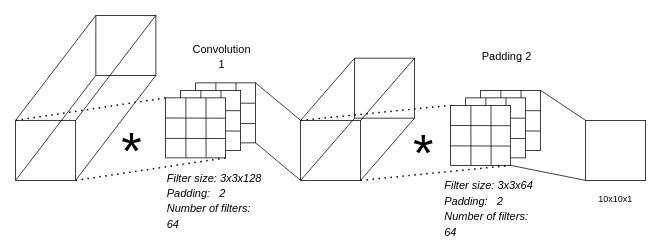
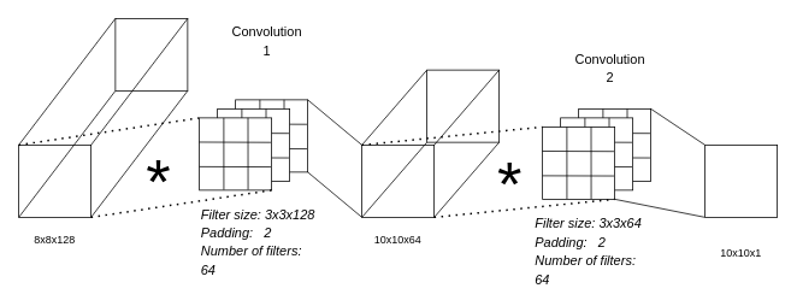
  <mxCell id="0" />
  <mxCell id="1" parent="0" />
  <mxCell id="2" value="" style="whiteSpace=wrap;html=1;aspect=fixed;" vertex="1" parent="1"><mxGeometry x="20" y="160" width="80" height="80" as="geometry" /></mxCell>
  <mxCell id="3" value="" style="whiteSpace=wrap;html=1;aspect=fixed;" vertex="1" parent="1"><mxGeometry x="127" y="20" width="80" height="80" as="geometry" /></mxCell>
  <mxCell id="4" value="" style="endArrow=none;html=1;rounded=0;entryX=1;entryY=0;entryDx=0;entryDy=0;exitX=1;exitY=0;exitDx=0;exitDy=0;" edge="1" parent="1" source="2" target="3"><mxGeometry width="50" height="50" relative="1" as="geometry"><mxPoint x="210" y="260" as="sourcePoint" /><mxPoint x="260" y="210" as="targetPoint" /></mxGeometry></mxCell>
  <mxCell id="5" value="" style="endArrow=none;html=1;rounded=0;entryX=1;entryY=1;entryDx=0;entryDy=0;exitX=1;exitY=1;exitDx=0;exitDy=0;" edge="1" parent="1" source="2" target="3"><mxGeometry width="50" height="50" relative="1" as="geometry"><mxPoint x="110" y="170" as="sourcePoint" /><mxPoint x="200" y="20" as="targetPoint" /></mxGeometry></mxCell>
  <mxCell id="6" value="" style="endArrow=none;html=1;rounded=0;entryX=0;entryY=0;entryDx=0;entryDy=0;exitX=0;exitY=0;exitDx=0;exitDy=0;" edge="1" parent="1" source="2" target="3"><mxGeometry width="50" height="50" relative="1" as="geometry"><mxPoint x="110" y="250" as="sourcePoint" /><mxPoint x="200" y="100" as="targetPoint" /></mxGeometry></mxCell>
  <mxCell id="7" value="" style="endArrow=none;html=1;rounded=0;entryX=0;entryY=1;entryDx=0;entryDy=0;exitX=0;exitY=1;exitDx=0;exitDy=0;" edge="1" parent="1" source="2" target="3"><mxGeometry width="50" height="50" relative="1" as="geometry"><mxPoint x="110" y="170" as="sourcePoint" /><mxPoint x="200" y="20" as="targetPoint" /></mxGeometry></mxCell>
+ <mxCell id="8" value="8x8x128" style="text;html=1;strokeColor=none;fillColor=none;align=center;verticalAlign=middle;whiteSpace=wrap;rounded=0;" vertex="1" parent="1"><mxGeometry x="30" y="250" width="60" height="30" as="geometry" /></mxCell>
  <mxCell id="9" value="" style="whiteSpace=wrap;html=1;aspect=fixed;" vertex="1" parent="1"><mxGeometry x="400" y="160" width="80" height="80" as="geometry" /></mxCell>
  <mxCell id="10" value="" style="whiteSpace=wrap;html=1;aspect=fixed;" vertex="1" parent="1"><mxGeometry x="472" y="77" width="80" height="80" as="geometry" /></mxCell>
  <mxCell id="11" value="" style="endArrow=none;html=1;rounded=0;entryX=1;entryY=0;entryDx=0;entryDy=0;exitX=1;exitY=0;exitDx=0;exitDy=0;" edge="1" parent="1" source="9" target="10"><mxGeometry width="50" height="50" relative="1" as="geometry"><mxPoint x="590" y="260" as="sourcePoint" /><mxPoint x="640" y="210" as="targetPoint" /></mxGeometry></mxCell>
  <mxCell id="12" value="" style="endArrow=none;html=1;rounded=0;entryX=1;entryY=1;entryDx=0;entryDy=0;exitX=1;exitY=1;exitDx=0;exitDy=0;" edge="1" parent="1" source="9" target="10"><mxGeometry width="50" height="50" relative="1" as="geometry"><mxPoint x="490" y="170" as="sourcePoint" /><mxPoint x="580" y="20" as="targetPoint" /></mxGeometry></mxCell>
  <mxCell id="13" value="" style="endArrow=none;html=1;rounded=0;entryX=0;entryY=0;entryDx=0;entryDy=0;exitX=0;exitY=0;exitDx=0;exitDy=0;" edge="1" parent="1" source="9" target="10"><mxGeometry width="50" height="50" relative="1" as="geometry"><mxPoint x="490" y="250" as="sourcePoint" /><mxPoint x="580" y="100" as="targetPoint" /></mxGeometry></mxCell>
  <mxCell id="14" value="" style="endArrow=none;html=1;rounded=0;entryX=0;entryY=1;entryDx=0;entryDy=0;exitX=0;exitY=1;exitDx=0;exitDy=0;" edge="1" parent="1" source="9" target="10"><mxGeometry width="50" height="50" relative="1" as="geometry"><mxPoint x="490" y="170" as="sourcePoint" /><mxPoint x="580" y="20" as="targetPoint" /></mxGeometry></mxCell>
+ <mxCell id="15" value="10x10x64" style="text;html=1;strokeColor=none;fillColor=none;align=center;verticalAlign=middle;whiteSpace=wrap;rounded=0;" vertex="1" parent="1"><mxGeometry x="410" y="250" width="60" height="30" as="geometry" /></mxCell>
  <mxCell id="16" value="" style="whiteSpace=wrap;html=1;aspect=fixed;" vertex="1" parent="1"><mxGeometry x="780" y="160" width="80" height="80" as="geometry" /></mxCell>
- <mxCell id="17" value="10x10x1" style="text;html=1;strokeColor=none;fillColor=none;align=center;verticalAlign=middle;whiteSpace=wrap;rounded=0;" vertex="1" parent="1"><mxGeometry x="790" y="250" width="60" height="30" as="geometry" /></mxCell>
+ <mxCell id="17" value="10x10x1" style="text;html=1;strokeColor=none;fillColor=none;align=center;verticalAlign=middle;whiteSpace=wrap;rounded=0;" vertex="1" parent="1"><mxGeometry x="790" y="265" width="60" height="30" as="geometry" /></mxCell>
  <mxCell id="18" value="" style="group" vertex="1" connectable="0" parent="1"><mxGeometry x="260" y="110" width="80" height="80" as="geometry" /></mxCell>
  <mxCell id="19" value="" style="whiteSpace=wrap;html=1;aspect=fixed;" vertex="1" parent="18"><mxGeometry width="80" height="80" as="geometry" /></mxCell>
  <mxCell id="20" value="" style="endArrow=none;html=1;rounded=0;entryX=0.673;entryY=-0.001;entryDx=0;entryDy=0;exitX=0.674;exitY=0.994;exitDx=0;exitDy=0;entryPerimeter=0;exitPerimeter=0;" edge="1" parent="18" source="19" target="19"><mxGeometry width="50" height="50" relative="1" as="geometry"><mxPoint x="70" y="160" as="sourcePoint" /><mxPoint x="120" y="110" as="targetPoint" /></mxGeometry></mxCell>
  <mxCell id="21" value="" style="endArrow=none;html=1;rounded=0;entryX=0.673;entryY=-0.001;entryDx=0;entryDy=0;exitX=0.674;exitY=0.994;exitDx=0;exitDy=0;entryPerimeter=0;exitPerimeter=0;" edge="1" parent="18"><mxGeometry width="50" height="50" relative="1" as="geometry"><mxPoint x="27.08" y="79.6" as="sourcePoint" /><mxPoint x="27.0" as="targetPoint" /></mxGeometry></mxCell>
  <mxCell id="22" value="" style="endArrow=none;html=1;rounded=0;entryX=0.989;entryY=0.339;entryDx=0;entryDy=0;exitX=-0.003;exitY=0.335;exitDx=0;exitDy=0;entryPerimeter=0;exitPerimeter=0;" edge="1" parent="18" source="19" target="19"><mxGeometry width="50" height="50" relative="1" as="geometry"><mxPoint x="40.08" y="89.6" as="sourcePoint" /><mxPoint x="40" y="10" as="targetPoint" /></mxGeometry></mxCell>
  <mxCell id="23" value="" style="endArrow=none;html=1;rounded=0;entryX=0.989;entryY=0.678;entryDx=0;entryDy=0;exitX=-0.003;exitY=0.335;exitDx=0;exitDy=0;entryPerimeter=0;exitPerimeter=0;" edge="1" parent="18" target="19"><mxGeometry width="50" height="50" relative="1" as="geometry"><mxPoint y="54.0" as="sourcePoint" /><mxPoint x="79.76" y="54.56" as="targetPoint" /></mxGeometry></mxCell>
  <mxCell id="24" value="" style="group" vertex="1" connectable="0" parent="1"><mxGeometry x="240" y="120" width="80" height="80" as="geometry" /></mxCell>
  <mxCell id="25" value="" style="whiteSpace=wrap;html=1;aspect=fixed;" vertex="1" parent="24"><mxGeometry width="80" height="80" as="geometry" /></mxCell>
  <mxCell id="26" value="" style="endArrow=none;html=1;rounded=0;entryX=0.673;entryY=-0.001;entryDx=0;entryDy=0;exitX=0.674;exitY=0.994;exitDx=0;exitDy=0;entryPerimeter=0;exitPerimeter=0;" edge="1" parent="24" source="25" target="25"><mxGeometry width="50" height="50" relative="1" as="geometry"><mxPoint x="70" y="160" as="sourcePoint" /><mxPoint x="120" y="110" as="targetPoint" /></mxGeometry></mxCell>
  <mxCell id="27" value="" style="endArrow=none;html=1;rounded=0;entryX=0.673;entryY=-0.001;entryDx=0;entryDy=0;exitX=0.674;exitY=0.994;exitDx=0;exitDy=0;entryPerimeter=0;exitPerimeter=0;" edge="1" parent="24"><mxGeometry width="50" height="50" relative="1" as="geometry"><mxPoint x="27.08" y="79.6" as="sourcePoint" /><mxPoint x="27.0" as="targetPoint" /></mxGeometry></mxCell>
  <mxCell id="28" value="" style="endArrow=none;html=1;rounded=0;entryX=0.989;entryY=0.339;entryDx=0;entryDy=0;exitX=-0.003;exitY=0.335;exitDx=0;exitDy=0;entryPerimeter=0;exitPerimeter=0;" edge="1" parent="24" source="25" target="25"><mxGeometry width="50" height="50" relative="1" as="geometry"><mxPoint x="40.08" y="89.6" as="sourcePoint" /><mxPoint x="40" y="10" as="targetPoint" /></mxGeometry></mxCell>
  <mxCell id="29" value="" style="endArrow=none;html=1;rounded=0;entryX=0.989;entryY=0.678;entryDx=0;entryDy=0;exitX=-0.003;exitY=0.335;exitDx=0;exitDy=0;entryPerimeter=0;exitPerimeter=0;" edge="1" parent="24" target="25"><mxGeometry width="50" height="50" relative="1" as="geometry"><mxPoint y="54.0" as="sourcePoint" /><mxPoint x="79.76" y="54.56" as="targetPoint" /></mxGeometry></mxCell>
  <mxCell id="30" value="" style="group" vertex="1" connectable="0" parent="1"><mxGeometry x="220" y="130" width="80" height="80" as="geometry" /></mxCell>
  <mxCell id="31" value="" style="whiteSpace=wrap;html=1;aspect=fixed;" vertex="1" parent="30"><mxGeometry width="80" height="80" as="geometry" /></mxCell>
  <mxCell id="32" value="" style="endArrow=none;html=1;rounded=0;entryX=0.673;entryY=-0.001;entryDx=0;entryDy=0;exitX=0.674;exitY=0.994;exitDx=0;exitDy=0;entryPerimeter=0;exitPerimeter=0;" edge="1" parent="30" source="31" target="31"><mxGeometry width="50" height="50" relative="1" as="geometry"><mxPoint x="70" y="160" as="sourcePoint" /><mxPoint x="120" y="110" as="targetPoint" /></mxGeometry></mxCell>
  <mxCell id="33" value="" style="endArrow=none;html=1;rounded=0;entryX=0.673;entryY=-0.001;entryDx=0;entryDy=0;exitX=0.674;exitY=0.994;exitDx=0;exitDy=0;entryPerimeter=0;exitPerimeter=0;" edge="1" parent="30"><mxGeometry width="50" height="50" relative="1" as="geometry"><mxPoint x="27.08" y="79.6" as="sourcePoint" /><mxPoint x="27.0" as="targetPoint" /></mxGeometry></mxCell>
  <mxCell id="34" value="" style="endArrow=none;html=1;rounded=0;entryX=0.989;entryY=0.339;entryDx=0;entryDy=0;exitX=-0.003;exitY=0.335;exitDx=0;exitDy=0;entryPerimeter=0;exitPerimeter=0;" edge="1" parent="30" source="31" target="31"><mxGeometry width="50" height="50" relative="1" as="geometry"><mxPoint x="40.08" y="89.6" as="sourcePoint" /><mxPoint x="40" y="10" as="targetPoint" /></mxGeometry></mxCell>
  <mxCell id="35" value="" style="endArrow=none;html=1;rounded=0;entryX=0.989;entryY=0.678;entryDx=0;entryDy=0;exitX=-0.003;exitY=0.335;exitDx=0;exitDy=0;entryPerimeter=0;exitPerimeter=0;" edge="1" parent="30" target="31"><mxGeometry width="50" height="50" relative="1" as="geometry"><mxPoint y="54.0" as="sourcePoint" /><mxPoint x="79.76" y="54.56" as="targetPoint" /></mxGeometry></mxCell>
  <mxCell id="36" value="" style="group" vertex="1" connectable="0" parent="1"><mxGeometry x="640" y="120" width="80" height="80" as="geometry" /></mxCell>
  <mxCell id="37" value="" style="whiteSpace=wrap;html=1;aspect=fixed;" vertex="1" parent="36"><mxGeometry width="80" height="80" as="geometry" /></mxCell>
  <mxCell id="38" value="" style="endArrow=none;html=1;rounded=0;entryX=0.673;entryY=-0.001;entryDx=0;entryDy=0;exitX=0.674;exitY=0.994;exitDx=0;exitDy=0;entryPerimeter=0;exitPerimeter=0;" edge="1" parent="36" source="37" target="37"><mxGeometry width="50" height="50" relative="1" as="geometry"><mxPoint x="70" y="160" as="sourcePoint" /><mxPoint x="120" y="110" as="targetPoint" /></mxGeometry></mxCell>
  <mxCell id="39" value="" style="endArrow=none;html=1;rounded=0;entryX=0.673;entryY=-0.001;entryDx=0;entryDy=0;exitX=0.674;exitY=0.994;exitDx=0;exitDy=0;entryPerimeter=0;exitPerimeter=0;" edge="1" parent="36"><mxGeometry width="50" height="50" relative="1" as="geometry"><mxPoint x="27.08" y="79.6" as="sourcePoint" /><mxPoint x="27.0" as="targetPoint" /></mxGeometry></mxCell>
  <mxCell id="40" value="" style="endArrow=none;html=1;rounded=0;entryX=0.989;entryY=0.339;entryDx=0;entryDy=0;exitX=-0.003;exitY=0.335;exitDx=0;exitDy=0;entryPerimeter=0;exitPerimeter=0;" edge="1" parent="36" source="37" target="37"><mxGeometry width="50" height="50" relative="1" as="geometry"><mxPoint x="40.08" y="89.6" as="sourcePoint" /><mxPoint x="40" y="10" as="targetPoint" /></mxGeometry></mxCell>
  <mxCell id="41" value="" style="endArrow=none;html=1;rounded=0;entryX=0.989;entryY=0.678;entryDx=0;entryDy=0;exitX=-0.003;exitY=0.335;exitDx=0;exitDy=0;entryPerimeter=0;exitPerimeter=0;" edge="1" parent="36" target="37"><mxGeometry width="50" height="50" relative="1" as="geometry"><mxPoint y="54.0" as="sourcePoint" /><mxPoint x="79.76" y="54.56" as="targetPoint" /></mxGeometry></mxCell>
  <mxCell id="42" value="" style="group" vertex="1" connectable="0" parent="1"><mxGeometry x="620" y="130" width="80" height="80" as="geometry" /></mxCell>
  <mxCell id="43" value="" style="whiteSpace=wrap;html=1;aspect=fixed;" vertex="1" parent="42"><mxGeometry width="80" height="80" as="geometry" /></mxCell>
  <mxCell id="44" value="" style="endArrow=none;html=1;rounded=0;entryX=0.673;entryY=-0.001;entryDx=0;entryDy=0;exitX=0.674;exitY=0.994;exitDx=0;exitDy=0;entryPerimeter=0;exitPerimeter=0;" edge="1" parent="42" source="43" target="43"><mxGeometry width="50" height="50" relative="1" as="geometry"><mxPoint x="70" y="160" as="sourcePoint" /><mxPoint x="120" y="110" as="targetPoint" /></mxGeometry></mxCell>
  <mxCell id="45" value="" style="endArrow=none;html=1;rounded=0;entryX=0.673;entryY=-0.001;entryDx=0;entryDy=0;exitX=0.674;exitY=0.994;exitDx=0;exitDy=0;entryPerimeter=0;exitPerimeter=0;" edge="1" parent="42"><mxGeometry width="50" height="50" relative="1" as="geometry"><mxPoint x="27.08" y="79.6" as="sourcePoint" /><mxPoint x="27.0" as="targetPoint" /></mxGeometry></mxCell>
  <mxCell id="46" value="" style="endArrow=none;html=1;rounded=0;entryX=0.989;entryY=0.339;entryDx=0;entryDy=0;exitX=-0.003;exitY=0.335;exitDx=0;exitDy=0;entryPerimeter=0;exitPerimeter=0;" edge="1" parent="42" source="43" target="43"><mxGeometry width="50" height="50" relative="1" as="geometry"><mxPoint x="40.08" y="89.6" as="sourcePoint" /><mxPoint x="40" y="10" as="targetPoint" /></mxGeometry></mxCell>
  <mxCell id="47" value="" style="endArrow=none;html=1;rounded=0;entryX=0.989;entryY=0.678;entryDx=0;entryDy=0;exitX=-0.003;exitY=0.335;exitDx=0;exitDy=0;entryPerimeter=0;exitPerimeter=0;" edge="1" parent="42" target="43"><mxGeometry width="50" height="50" relative="1" as="geometry"><mxPoint y="54.0" as="sourcePoint" /><mxPoint x="79.76" y="54.56" as="targetPoint" /></mxGeometry></mxCell>
  <mxCell id="48" value="" style="group" vertex="1" connectable="0" parent="1"><mxGeometry x="600" y="140" width="80" height="80" as="geometry" /></mxCell>
  <mxCell id="49" value="" style="whiteSpace=wrap;html=1;aspect=fixed;" vertex="1" parent="48"><mxGeometry width="80" height="80" as="geometry" /></mxCell>
  <mxCell id="50" value="" style="endArrow=none;html=1;rounded=0;entryX=0.673;entryY=-0.001;entryDx=0;entryDy=0;exitX=0.674;exitY=0.994;exitDx=0;exitDy=0;entryPerimeter=0;exitPerimeter=0;" edge="1" parent="48" source="49" target="49"><mxGeometry width="50" height="50" relative="1" as="geometry"><mxPoint x="70" y="160" as="sourcePoint" /><mxPoint x="120" y="110" as="targetPoint" /></mxGeometry></mxCell>
  <mxCell id="51" value="" style="endArrow=none;html=1;rounded=0;entryX=0.673;entryY=-0.001;entryDx=0;entryDy=0;exitX=0.674;exitY=0.994;exitDx=0;exitDy=0;entryPerimeter=0;exitPerimeter=0;" edge="1" parent="48"><mxGeometry width="50" height="50" relative="1" as="geometry"><mxPoint x="27.08" y="79.6" as="sourcePoint" /><mxPoint x="27.0" as="targetPoint" /></mxGeometry></mxCell>
  <mxCell id="52" value="" style="endArrow=none;html=1;rounded=0;entryX=0.989;entryY=0.339;entryDx=0;entryDy=0;exitX=-0.003;exitY=0.335;exitDx=0;exitDy=0;entryPerimeter=0;exitPerimeter=0;" edge="1" parent="48" source="49" target="49"><mxGeometry width="50" height="50" relative="1" as="geometry"><mxPoint x="40.08" y="89.6" as="sourcePoint" /><mxPoint x="40" y="10" as="targetPoint" /></mxGeometry></mxCell>
  <mxCell id="53" value="" style="endArrow=none;html=1;rounded=0;entryX=0.989;entryY=0.678;entryDx=0;entryDy=0;exitX=-0.003;exitY=0.335;exitDx=0;exitDy=0;entryPerimeter=0;exitPerimeter=0;" edge="1" parent="48" target="49"><mxGeometry width="50" height="50" relative="1" as="geometry"><mxPoint y="54.0" as="sourcePoint" /><mxPoint x="79.76" y="54.56" as="targetPoint" /></mxGeometry></mxCell>
- <mxCell id="54" value="&lt;span class=&quot;TextRun SCXW79887169 BCX2&quot; style=&quot;font-size: 11pt; line-height: 20.504px; font-family: Calibri, &amp;quot;Calibri_EmbeddedFont&amp;quot;, &amp;quot;Calibri_MSFontService&amp;quot;, sans-serif;&quot; data-contrast=&quot;auto&quot; lang=&quot;EN-US&quot;&gt;&lt;span class=&quot;NormalTextRun SCXW79887169 BCX2&quot;&gt;Convolution 1&lt;br&gt;&lt;/span&gt;&lt;/span&gt;" style="text;html=1;strokeColor=none;fillColor=none;align=center;verticalAlign=middle;whiteSpace=wrap;rounded=0;" vertex="1" parent="1"><mxGeometry x="250" y="60" width="90" height="30" as="geometry" /></mxCell>
- <mxCell id="55" value="&lt;span class=&quot;TextRun SCXW79887169 BCX2&quot; style=&quot;font-size: 11pt; line-height: 20.504px; font-family: Calibri, &amp;quot;Calibri_EmbeddedFont&amp;quot;, &amp;quot;Calibri_MSFontService&amp;quot;, sans-serif;&quot; data-contrast=&quot;auto&quot; lang=&quot;EN-US&quot;&gt;&lt;span class=&quot;NormalTextRun SCXW79887169 BCX2&quot;&gt;Padding 2&lt;br&gt;&lt;/span&gt;&lt;/span&gt;" style="text;html=1;strokeColor=none;fillColor=none;align=center;verticalAlign=middle;whiteSpace=wrap;rounded=0;" vertex="1" parent="1"><mxGeometry x="630" y="60" width="90" height="30" as="geometry" /></mxCell>
+ <mxCell id="54" value="&lt;span class=&quot;TextRun SCXW79887169 BCX2&quot; style=&quot;font-size: 11pt; line-height: 20.504px; font-family: Calibri, &amp;quot;Calibri_EmbeddedFont&amp;quot;, &amp;quot;Calibri_MSFontService&amp;quot;, sans-serif;&quot; data-contrast=&quot;auto&quot; lang=&quot;EN-US&quot;&gt;&lt;span class=&quot;NormalTextRun SCXW79887169 BCX2&quot;&gt;Convolution 1&lt;br&gt;&lt;/span&gt;&lt;/span&gt;" style="text;html=1;strokeColor=none;fillColor=none;align=center;verticalAlign=middle;whiteSpace=wrap;rounded=0;" vertex="1" parent="1"><mxGeometry x="250" y="30" width="90" height="30" as="geometry" /></mxCell>
+ <mxCell id="55" value="&lt;span class=&quot;TextRun SCXW79887169 BCX2&quot; style=&quot;font-size: 11pt; line-height: 20.504px; font-family: Calibri, &amp;quot;Calibri_EmbeddedFont&amp;quot;, &amp;quot;Calibri_MSFontService&amp;quot;, sans-serif;&quot; data-contrast=&quot;auto&quot; lang=&quot;EN-US&quot;&gt;&lt;span class=&quot;NormalTextRun SCXW79887169 BCX2&quot;&gt;Convolution 2&lt;br&gt;&lt;/span&gt;&lt;/span&gt;" style="text;html=1;strokeColor=none;fillColor=none;align=center;verticalAlign=middle;whiteSpace=wrap;rounded=0;" vertex="1" parent="1"><mxGeometry x="630" y="60" width="90" height="30" as="geometry" /></mxCell>
  <mxCell id="56" value="&lt;div&gt;&lt;span class=&quot;TextRun SCXW79887169 BCX2&quot; style=&quot;font-size: 11pt; font-style: italic; line-height: 20.504px; font-family: Calibri, &amp;quot;Calibri_EmbeddedFont&amp;quot;, &amp;quot;Calibri_MSFontService&amp;quot;, sans-serif;&quot; data-contrast=&quot;auto&quot; lang=&quot;EN-US&quot;&gt;&lt;span class=&quot;NormalTextRun SCXW79887169 BCX2&quot;&gt;Filter size: &lt;/span&gt;&lt;/span&gt;&lt;span class=&quot;TextRun SCXW79887169 BCX2&quot; style=&quot;font-size: 11pt; font-style: italic; line-height: 20.504px; font-family: Calibri, &amp;quot;Calibri_EmbeddedFont&amp;quot;, &amp;quot;Calibri_MSFontService&amp;quot;, sans-serif;&quot; data-contrast=&quot;auto&quot; lang=&quot;EN-US&quot;&gt;&lt;span class=&quot;NormalTextRun SCXW79887169 BCX2&quot;&gt;3x3x128&lt;/span&gt;&lt;/span&gt;&lt;span class=&quot;TextRun SCXW79887169 BCX2&quot; style=&quot;font-size: 11pt; font-style: italic; line-height: 20.504px; font-family: Calibri, &amp;quot;Calibri_EmbeddedFont&amp;quot;, &amp;quot;Calibri_MSFontService&amp;quot;, sans-serif;&quot; data-contrast=&quot;auto&quot; lang=&quot;EN-US&quot;&gt;&lt;span class=&quot;NormalTextRun SCXW79887169 BCX2&quot;&gt;&lt;/span&gt;&lt;/span&gt;&lt;/div&gt;&lt;div&gt;&lt;span class=&quot;TextRun SCXW79887169 BCX2&quot; style=&quot;font-size: 11pt; font-style: italic; line-height: 20.504px; font-family: Calibri, &amp;quot;Calibri_EmbeddedFont&amp;quot;, &amp;quot;Calibri_MSFontService&amp;quot;, sans-serif;&quot; data-contrast=&quot;auto&quot; lang=&quot;EN-US&quot;&gt;&lt;span class=&quot;NormalTextRun SCXW79887169 BCX2&quot;&gt;Padding:&amp;nbsp;&amp;nbsp; 2&lt;br&gt;&lt;/span&gt;&lt;/span&gt;&lt;/div&gt;&lt;div&gt;&lt;span class=&quot;TextRun SCXW79887169 BCX2&quot; style=&quot;font-size: 11pt; font-style: italic; line-height: 20.504px; font-family: Calibri, &amp;quot;Calibri_EmbeddedFont&amp;quot;, &amp;quot;Calibri_MSFontService&amp;quot;, sans-serif;&quot; data-contrast=&quot;auto&quot; lang=&quot;EN-US&quot;&gt;&lt;span class=&quot;NormalTextRun SCXW79887169 BCX2&quot;&gt;Number of filters: 64&lt;br&gt;&lt;/span&gt;&lt;/span&gt;&lt;/div&gt;" style="text;whiteSpace=wrap;html=1;" vertex="1" parent="1"><mxGeometry x="220" y="220" width="130" height="80" as="geometry" /></mxCell>
  <mxCell id="57" value="&lt;div&gt;&lt;span class=&quot;TextRun SCXW79887169 BCX2&quot; style=&quot;font-size: 11pt; font-style: italic; line-height: 20.504px; font-family: Calibri, &amp;quot;Calibri_EmbeddedFont&amp;quot;, &amp;quot;Calibri_MSFontService&amp;quot;, sans-serif;&quot; data-contrast=&quot;auto&quot; lang=&quot;EN-US&quot;&gt;&lt;span class=&quot;NormalTextRun SCXW79887169 BCX2&quot;&gt;Filter size: &lt;/span&gt;&lt;/span&gt;&lt;span class=&quot;TextRun SCXW79887169 BCX2&quot; style=&quot;font-size: 11pt; font-style: italic; line-height: 20.504px; font-family: Calibri, &amp;quot;Calibri_EmbeddedFont&amp;quot;, &amp;quot;Calibri_MSFontService&amp;quot;, sans-serif;&quot; data-contrast=&quot;auto&quot; lang=&quot;EN-US&quot;&gt;&lt;span class=&quot;NormalTextRun SCXW79887169 BCX2&quot;&gt;3x3x64&lt;/span&gt;&lt;/span&gt;&lt;span class=&quot;TextRun SCXW79887169 BCX2&quot; style=&quot;font-size: 11pt; font-style: italic; line-height: 20.504px; font-family: Calibri, &amp;quot;Calibri_EmbeddedFont&amp;quot;, &amp;quot;Calibri_MSFontService&amp;quot;, sans-serif;&quot; data-contrast=&quot;auto&quot; lang=&quot;EN-US&quot;&gt;&lt;span class=&quot;NormalTextRun SCXW79887169 BCX2&quot;&gt;&lt;/span&gt;&lt;/span&gt;&lt;/div&gt;&lt;div&gt;&lt;span class=&quot;TextRun SCXW79887169 BCX2&quot; style=&quot;font-size: 11pt; font-style: italic; line-height: 20.504px; font-family: Calibri, &amp;quot;Calibri_EmbeddedFont&amp;quot;, &amp;quot;Calibri_MSFontService&amp;quot;, sans-serif;&quot; data-contrast=&quot;auto&quot; lang=&quot;EN-US&quot;&gt;&lt;span class=&quot;NormalTextRun SCXW79887169 BCX2&quot;&gt;Padding:&amp;nbsp;&amp;nbsp; 2&lt;br&gt;&lt;/span&gt;&lt;/span&gt;&lt;/div&gt;&lt;div&gt;&lt;span class=&quot;TextRun SCXW79887169 BCX2&quot; style=&quot;font-size: 11pt; font-style: italic; line-height: 20.504px; font-family: Calibri, &amp;quot;Calibri_EmbeddedFont&amp;quot;, &amp;quot;Calibri_MSFontService&amp;quot;, sans-serif;&quot; data-contrast=&quot;auto&quot; lang=&quot;EN-US&quot;&gt;&lt;span class=&quot;NormalTextRun SCXW79887169 BCX2&quot;&gt;Number of filters: 64&lt;br&gt;&lt;/span&gt;&lt;/span&gt;&lt;/div&gt;" style="text;whiteSpace=wrap;html=1;" vertex="1" parent="1"><mxGeometry x="590" y="230" width="130" height="80" as="geometry" /></mxCell>
  <mxCell id="58" value="" style="endArrow=none;dashed=1;html=1;dashPattern=1 3;strokeWidth=2;rounded=0;exitX=0;exitY=0;exitDx=0;exitDy=0;entryX=0;entryY=0;entryDx=0;entryDy=0;" edge="1" parent="1" source="2" target="31"><mxGeometry width="50" height="50" relative="1" as="geometry"><mxPoint x="380" y="100" as="sourcePoint" /><mxPoint x="490" y="10" as="targetPoint" /></mxGeometry></mxCell>
  <mxCell id="59" value="" style="endArrow=none;dashed=1;html=1;dashPattern=1 3;strokeWidth=2;rounded=0;exitX=1;exitY=1;exitDx=0;exitDy=0;entryX=1;entryY=1;entryDx=0;entryDy=0;" edge="1" parent="1" source="2" target="31"><mxGeometry width="50" height="50" relative="1" as="geometry"><mxPoint x="30" y="170" as="sourcePoint" /><mxPoint x="230" y="140" as="targetPoint" /></mxGeometry></mxCell>
  <mxCell id="60" value="*" style="text;html=1;strokeColor=none;fillColor=none;align=center;verticalAlign=middle;whiteSpace=wrap;rounded=0;fontSize=70;" vertex="1" parent="1"><mxGeometry x="130" y="170" width="90" height="60" as="geometry" /></mxCell>
  <mxCell id="61" value="" style="endArrow=none;dashed=1;html=1;dashPattern=1 3;strokeWidth=2;rounded=0;entryX=1;entryY=1;entryDx=0;entryDy=0;exitX=1;exitY=1;exitDx=0;exitDy=0;" edge="1" parent="1" source="9" target="49"><mxGeometry width="50" height="50" relative="1" as="geometry"><mxPoint x="380" y="330" as="sourcePoint" /><mxPoint x="460" y="320" as="targetPoint" /></mxGeometry></mxCell>
  <mxCell id="62" value="" style="endArrow=none;dashed=1;html=1;dashPattern=1 3;strokeWidth=2;rounded=0;entryX=0;entryY=0;entryDx=0;entryDy=0;exitX=0;exitY=0;exitDx=0;exitDy=0;" edge="1" parent="1" source="9" target="49"><mxGeometry width="50" height="50" relative="1" as="geometry"><mxPoint x="490" y="250" as="sourcePoint" /><mxPoint x="690" y="230" as="targetPoint" /></mxGeometry></mxCell>
  <mxCell id="63" value="*" style="text;html=1;strokeColor=none;fillColor=none;align=center;verticalAlign=middle;whiteSpace=wrap;rounded=0;fontSize=70;" vertex="1" parent="1"><mxGeometry x="519" y="173" width="90" height="60" as="geometry" /></mxCell>
  <mxCell id="64" value="" style="endArrow=none;html=1;rounded=0;fontSize=70;entryX=0;entryY=1;entryDx=0;entryDy=0;exitX=1;exitY=1;exitDx=0;exitDy=0;" edge="1" parent="1" source="49" target="16"><mxGeometry width="50" height="50" relative="1" as="geometry"><mxPoint x="600" y="60" as="sourcePoint" /><mxPoint x="650" y="10" as="targetPoint" /></mxGeometry></mxCell>
  <mxCell id="65" value="" style="endArrow=none;html=1;rounded=0;fontSize=70;entryX=0;entryY=0;entryDx=0;entryDy=0;exitX=1;exitY=0;exitDx=0;exitDy=0;" edge="1" parent="1" source="37" target="16"><mxGeometry width="50" height="50" relative="1" as="geometry"><mxPoint x="690" y="230" as="sourcePoint" /><mxPoint x="790" y="250" as="targetPoint" /></mxGeometry></mxCell>
  <mxCell id="66" value="" style="endArrow=none;html=1;rounded=0;fontSize=70;entryX=0;entryY=0;entryDx=0;entryDy=0;exitX=1;exitY=0;exitDx=0;exitDy=0;" edge="1" parent="1" source="19" target="9"><mxGeometry width="50" height="50" relative="1" as="geometry"><mxPoint x="190" y="60" as="sourcePoint" /><mxPoint x="240" y="10" as="targetPoint" /></mxGeometry></mxCell>
  <mxCell id="67" value="" style="endArrow=none;html=1;rounded=0;fontSize=70;entryX=0;entryY=1;entryDx=0;entryDy=0;exitX=1;exitY=1;exitDx=0;exitDy=0;" edge="1" parent="1" source="19" target="9"><mxGeometry width="50" height="50" relative="1" as="geometry"><mxPoint x="350" y="120" as="sourcePoint" /><mxPoint x="410" y="170" as="targetPoint" /></mxGeometry></mxCell>
